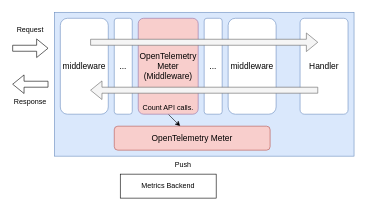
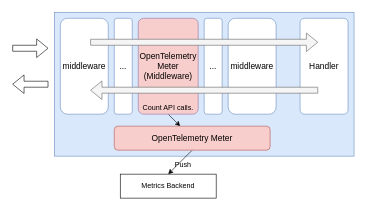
  <mxCell id="0" />
  <mxCell id="1" parent="0" />
  <mxCell id="2" value="" style="rounded=0;whiteSpace=wrap;html=1;fillColor=#dae8fc;strokeColor=#6c8ebf;shadow=0;" parent="1" vertex="1"><mxGeometry x="90" y="20" width="500" height="240" as="geometry" /></mxCell>
  <mxCell id="3" value="Handler" style="rounded=1;whiteSpace=wrap;html=1;fontSize=14;strokeColor=#6c8ebf;fillColor=default;arcSize=9;" vertex="1" parent="1"><mxGeometry x="500" y="30" width="80" height="160" as="geometry" /></mxCell>
  <mxCell id="4" style="edgeStyle=none;html=1;exitX=0.5;exitY=1;exitDx=0;exitDy=0;" edge="1" parent="1" source="5" target="20"><mxGeometry relative="1" as="geometry" /></mxCell>
  <mxCell id="5" value="OpenTelemetry&lt;br&gt;Meter&lt;br&gt;(Middleware)" style="rounded=1;whiteSpace=wrap;html=1;fontSize=14;strokeColor=#9673a6;fillColor=#f8cecc;arcSize=9;" parent="1" vertex="1"><mxGeometry x="230" y="30" width="100" height="160" as="geometry" /></mxCell>
  <mxCell id="6" value="middleware" style="rounded=1;whiteSpace=wrap;html=1;fontSize=14;strokeColor=#6c8ebf;fillColor=default;" parent="1" vertex="1"><mxGeometry x="100" y="30" width="80" height="160" as="geometry" /></mxCell>
  <mxCell id="7" value="..." style="rounded=1;whiteSpace=wrap;html=1;fontSize=14;strokeColor=#6c8ebf;fillColor=default;" parent="1" vertex="1"><mxGeometry x="190" y="30" width="30" height="160" as="geometry" /></mxCell>
  <mxCell id="8" value="middleware" style="rounded=1;whiteSpace=wrap;html=1;fontSize=14;strokeColor=#6c8ebf;fillColor=default;" parent="1" vertex="1"><mxGeometry x="380" y="30" width="80" height="160" as="geometry" /></mxCell>
  <mxCell id="9" value="..." style="rounded=1;whiteSpace=wrap;html=1;fontSize=14;strokeColor=#6c8ebf;fillColor=default;" parent="1" vertex="1"><mxGeometry x="340" y="30" width="30" height="160" as="geometry" /></mxCell>
  <mxCell id="10" value="" style="shape=flexArrow;endArrow=classic;html=1;" parent="1" edge="1"><mxGeometry width="50" height="50" relative="1" as="geometry"><mxPoint x="20" y="80" as="sourcePoint" /><mxPoint x="80" y="80" as="targetPoint" /></mxGeometry></mxCell>
- <mxCell id="11" value="Request" style="text;html=1;strokeColor=none;fillColor=none;align=center;verticalAlign=middle;whiteSpace=wrap;rounded=0;" parent="1" vertex="1"><mxGeometry x="20" y="40" width="60" height="20" as="geometry" /></mxCell>
  <mxCell id="12" value="" style="shape=flexArrow;endArrow=classic;html=1;" parent="1" edge="1"><mxGeometry width="50" height="50" relative="1" as="geometry"><mxPoint x="80" y="140" as="sourcePoint" /><mxPoint x="20" y="140" as="targetPoint" /></mxGeometry></mxCell>
- <mxCell id="13" value="Response" style="text;html=1;strokeColor=none;fillColor=none;align=center;verticalAlign=middle;whiteSpace=wrap;rounded=0;" parent="1" vertex="1"><mxGeometry x="20" y="160" width="60" height="20" as="geometry" /></mxCell>
  <mxCell id="14" value="" style="shape=flexArrow;endArrow=classic;html=1;fillColor=#f5f5f5;strokeColor=#666666;" parent="1" edge="1"><mxGeometry width="50" height="50" relative="1" as="geometry"><mxPoint x="150" y="70" as="sourcePoint" /><mxPoint x="530" y="70" as="targetPoint" /></mxGeometry></mxCell>
  <mxCell id="15" value="" style="shape=flexArrow;endArrow=classic;html=1;fillColor=#f5f5f5;strokeColor=#666666;" parent="1" edge="1"><mxGeometry width="50" height="50" relative="1" as="geometry"><mxPoint x="530" y="150" as="sourcePoint" /><mxPoint x="150" y="150" as="targetPoint" /></mxGeometry></mxCell>
  <mxCell id="16" value="Metrics Backend" style="whiteSpace=wrap;html=1;arcSize=0;rounded=0;" parent="1" vertex="1"><mxGeometry x="200" y="290" width="160" height="40" as="geometry" /></mxCell>
  <mxCell id="17" value="Push" style="text;html=1;strokeColor=none;fillColor=none;align=center;verticalAlign=middle;whiteSpace=wrap;rounded=0;" parent="1" vertex="1"><mxGeometry x="280" y="260" width="50" height="30" as="geometry" /></mxCell>
  <mxCell id="18" value="Count API calls." style="text;html=1;strokeColor=none;fillColor=none;align=center;verticalAlign=middle;whiteSpace=wrap;rounded=0;" parent="1" vertex="1"><mxGeometry x="230" y="170" width="100" height="20" as="geometry" /></mxCell>
+ <mxCell id="19" style="edgeStyle=none;html=1;exitX=0.5;exitY=1;exitDx=0;exitDy=0;entryX=0.5;entryY=0;entryDx=0;entryDy=0;" edge="1" parent="1" source="20" target="16"><mxGeometry relative="1" as="geometry" /></mxCell>
  <mxCell id="20" value="OpenTelemetry Meter" style="rounded=1;whiteSpace=wrap;html=1;fontSize=14;strokeColor=#b85450;fillColor=#f8cecc;" vertex="1" parent="1"><mxGeometry x="190" y="210" width="260" height="40" as="geometry" /></mxCell>
